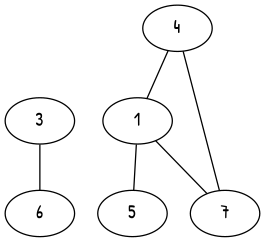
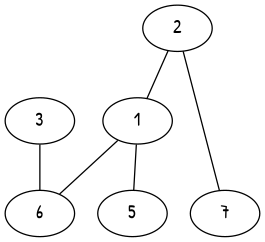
  graph {
    fontname="Patrick Hand"
    node [fontname="Patrick Hand"]
    edge [fontname="Patrick Hand"]
    n1 [label=7]
    1
    5
-   2 [label=4]
+   2
    3
    6
-   1 -- n1
+   1 -- 6
    1 -- 5
    2 -- n1
    2 -- 1
    3 -- 6
  }
